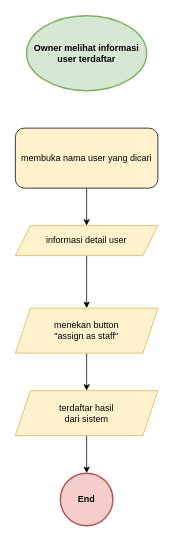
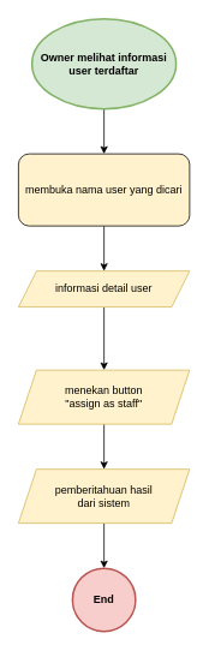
  <mxCell id="0" />
  <mxCell id="1" parent="0" />
+ <mxCell id="2" value="" style="edgeStyle=orthogonalEdgeStyle;rounded=0;orthogonalLoop=1;jettySize=auto;html=1;" parent="1" source="3" target="5" edge="1"><mxGeometry relative="1" as="geometry" /></mxCell>
  <mxCell id="3" value="Owner melihat informasi user terdaftar" style="ellipse;whiteSpace=wrap;html=1;fillColor=#d5e8d4;strokeColor=#82b366;strokeWidth=2;fontStyle=1" parent="1" vertex="1"><mxGeometry x="35" y="20" width="160" height="100" as="geometry" /></mxCell>
  <mxCell id="4" value="" style="edgeStyle=orthogonalEdgeStyle;rounded=0;orthogonalLoop=1;jettySize=auto;html=1;" parent="1" source="5" target="7" edge="1"><mxGeometry relative="1" as="geometry" /></mxCell>
  <mxCell id="5" value="membuka nama user yang dicari" style="rounded=1;whiteSpace=wrap;html=1;fillColor=#fff2cc;" parent="1" vertex="1"><mxGeometry x="20" y="170" width="190" height="80" as="geometry" /></mxCell>
  <mxCell id="6" value="" style="edgeStyle=orthogonalEdgeStyle;rounded=0;orthogonalLoop=1;jettySize=auto;html=1;" parent="1" source="7" target="9" edge="1"><mxGeometry relative="1" as="geometry" /></mxCell>
  <mxCell id="7" value="informasi detail user" style="shape=parallelogram;perimeter=parallelogramPerimeter;whiteSpace=wrap;html=1;fixedSize=1;fillColor=#fff2cc;strokeColor=#d6b656;" parent="1" vertex="1"><mxGeometry x="20" y="300" width="190" height="40" as="geometry" /></mxCell>
  <mxCell id="8" value="" style="edgeStyle=orthogonalEdgeStyle;rounded=0;orthogonalLoop=1;jettySize=auto;html=1;" parent="1" source="9" target="11" edge="1"><mxGeometry relative="1" as="geometry" /></mxCell>
  <mxCell id="9" value="menekan button&lt;br&gt;&quot;assign as staff&quot;" style="shape=parallelogram;perimeter=parallelogramPerimeter;whiteSpace=wrap;html=1;fixedSize=1;fillColor=#fff2cc;strokeColor=#d6b656;" parent="1" vertex="1"><mxGeometry x="20" y="410" width="190" height="60" as="geometry" /></mxCell>
  <mxCell id="10" value="" style="edgeStyle=orthogonalEdgeStyle;rounded=0;orthogonalLoop=1;jettySize=auto;html=1;" parent="1" source="11" target="12" edge="1"><mxGeometry relative="1" as="geometry" /></mxCell>
- <mxCell id="11" value="terdaftar hasil&lt;br&gt;dari sistem" style="shape=parallelogram;perimeter=parallelogramPerimeter;whiteSpace=wrap;html=1;fixedSize=1;fillColor=#fff2cc;strokeColor=#d6b656;" parent="1" vertex="1"><mxGeometry x="20" y="520" width="190" height="60" as="geometry" /></mxCell>
+ <mxCell id="11" value="pemberitahuan hasil&lt;br&gt;dari sistem" style="shape=parallelogram;perimeter=parallelogramPerimeter;whiteSpace=wrap;html=1;fixedSize=1;fillColor=#fff2cc;strokeColor=#d6b656;" parent="1" vertex="1"><mxGeometry x="20" y="520" width="190" height="60" as="geometry" /></mxCell>
  <mxCell id="12" value="End" style="ellipse;whiteSpace=wrap;html=1;aspect=fixed;fillColor=#f8cecc;strokeColor=#b85450;fontStyle=1;strokeWidth=2;" parent="1" vertex="1"><mxGeometry x="80" y="630" width="70" height="70" as="geometry" /></mxCell>
